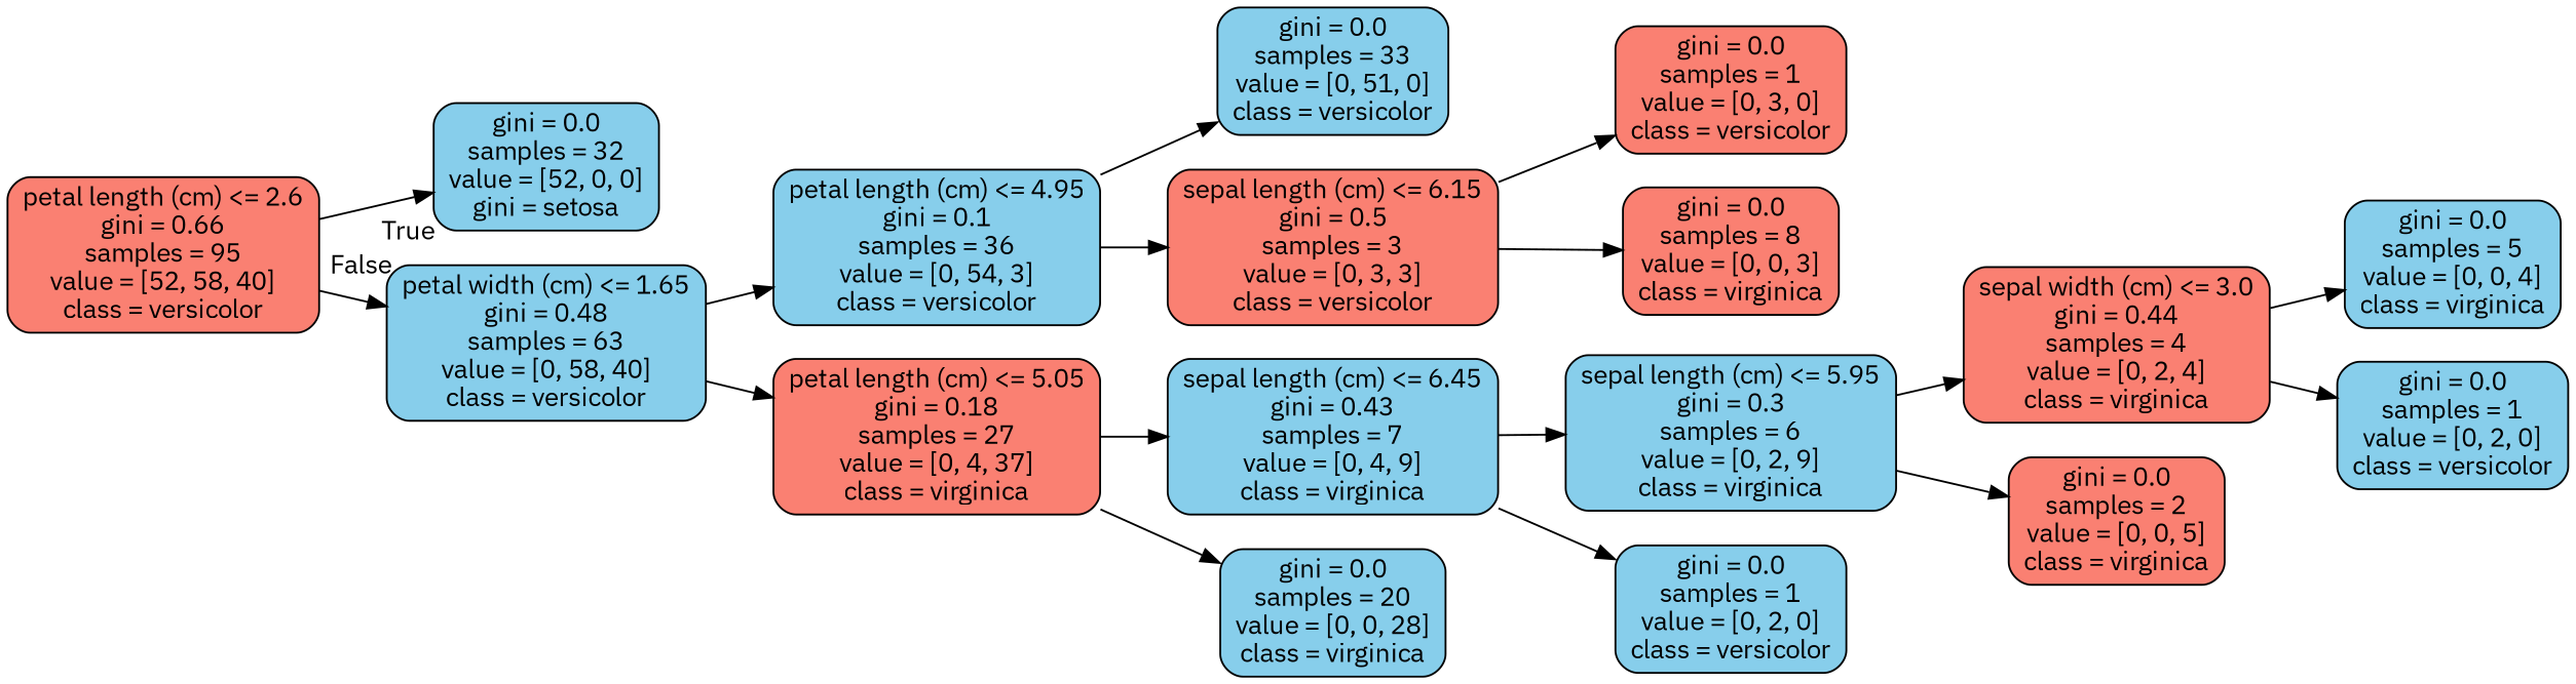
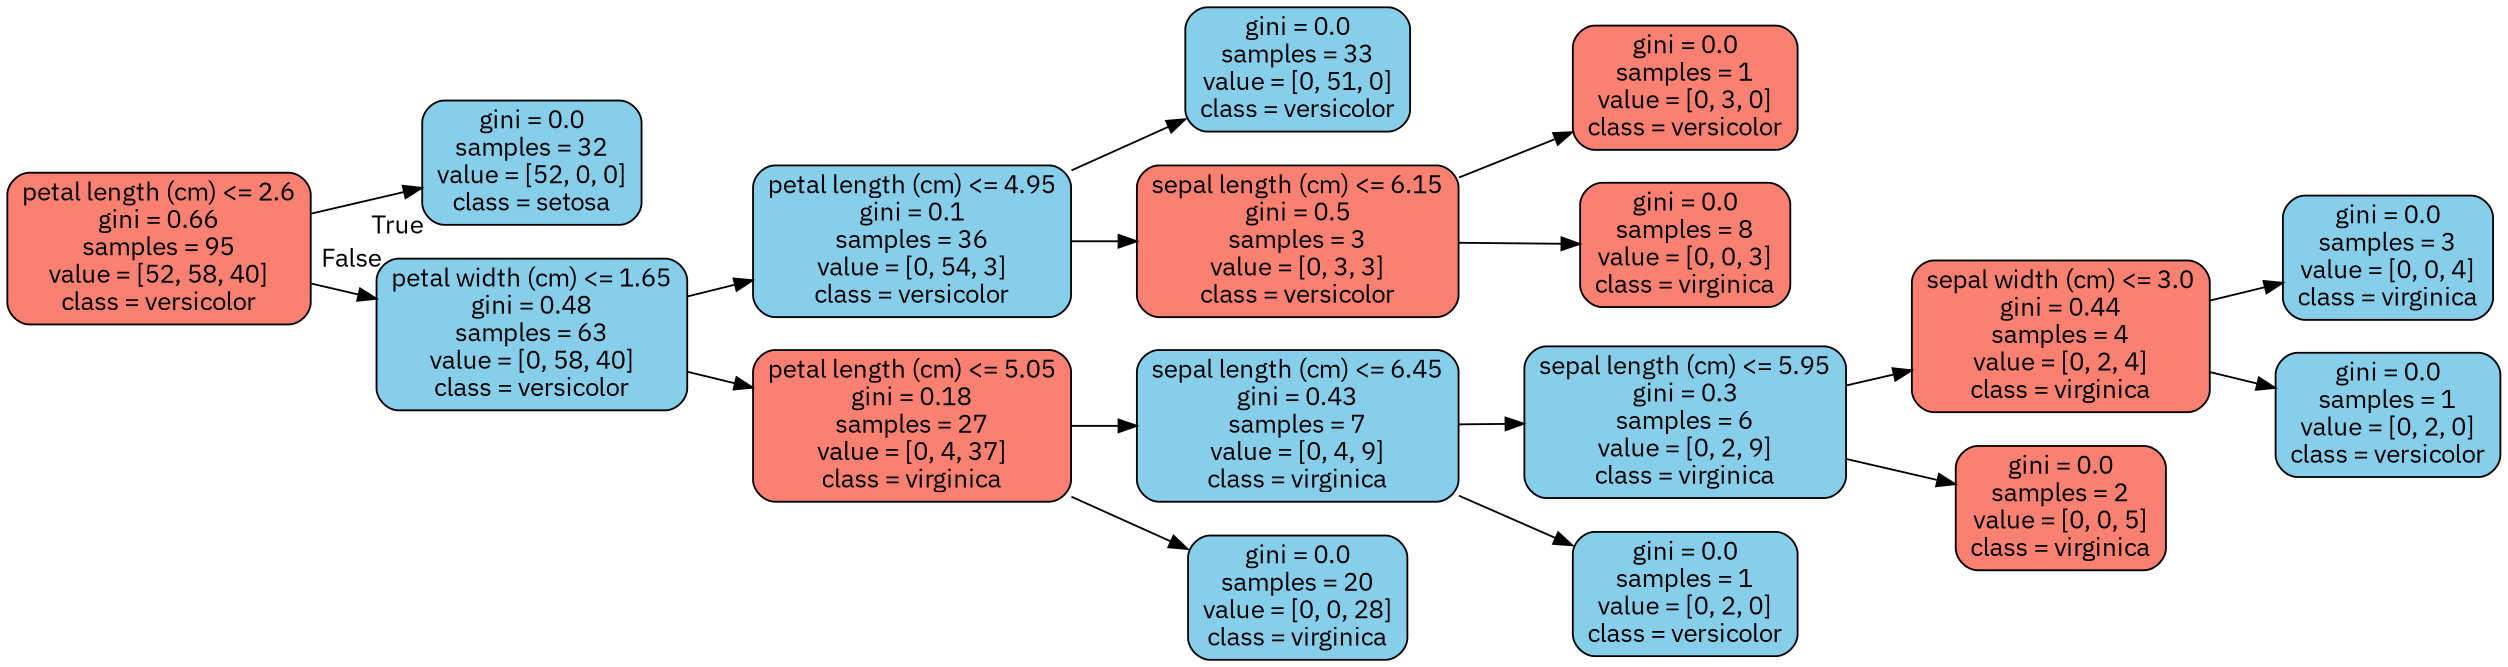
  digraph {
    fontname="IBM Plex Sans"
    rankdir=LR
    node [color=black fillcolor=skyblue fontname="IBM Plex Sans" shape=box style="filled, rounded"]
    edge [fontname="IBM Plex Sans"]
    n1 [fillcolor=salmon label="petal length (cm) <= 2.6\ngini = 0.66\nsamples = 95\nvalue = [52, 58, 40]\nclass = versicolor"]
-   n2 [label="gini = 0.0\nsamples = 32\nvalue = [52, 0, 0]\ngini = setosa"]
+   n2 [label="gini = 0.0\nsamples = 32\nvalue = [52, 0, 0]\nclass = setosa"]
    n3 [label="petal width (cm) <= 1.65\ngini = 0.48\nsamples = 63\nvalue = [0, 58, 40]\nclass = versicolor"]
    n4 [label="petal length (cm) <= 4.95\ngini = 0.1\nsamples = 36\nvalue = [0, 54, 3]\nclass = versicolor"]
    n5 [fillcolor=salmon label="petal length (cm) <= 5.05\ngini = 0.18\nsamples = 27\nvalue = [0, 4, 37]\nclass = virginica"]
    n6 [label="gini = 0.0\nsamples = 33\nvalue = [0, 51, 0]\nclass = versicolor"]
    n7 [fillcolor=salmon label="sepal length (cm) <= 6.15\ngini = 0.5\nsamples = 3\nvalue = [0, 3, 3]\nclass = versicolor"]
    n8 [label="sepal length (cm) <= 6.45\ngini = 0.43\nsamples = 7\nvalue = [0, 4, 9]\nclass = virginica"]
    n9 [label="gini = 0.0\nsamples = 20\nvalue = [0, 0, 28]\nclass = virginica"]
    n10 [fillcolor=salmon label="gini = 0.0\nsamples = 1\nvalue = [0, 3, 0]\nclass = versicolor"]
    n11 [fillcolor=salmon label="gini = 0.0\nsamples = 8\nvalue = [0, 0, 3]\nclass = virginica"]
    n12 [label="sepal length (cm) <= 5.95\ngini = 0.3\nsamples = 6\nvalue = [0, 2, 9]\nclass = virginica"]
    n13 [label="gini = 0.0\nsamples = 1\nvalue = [0, 2, 0]\nclass = versicolor"]
    n14 [fillcolor=salmon label="sepal width (cm) <= 3.0\ngini = 0.44\nsamples = 4\nvalue = [0, 2, 4]\nclass = virginica"]
    n15 [fillcolor=salmon label="gini = 0.0\nsamples = 2\nvalue = [0, 0, 5]\nclass = virginica"]
-   n16 [label="gini = 0.0\nsamples = 5\nvalue = [0, 0, 4]\nclass = virginica"]
+   n16 [label="gini = 0.0\nsamples = 3\nvalue = [0, 0, 4]\nclass = virginica"]
    n17 [label="gini = 0.0\nsamples = 1\nvalue = [0, 2, 0]\nclass = versicolor"]
    n1 -> n2 [headlabel=True labelangle=45 labeldistance=2.5]
    n1 -> n3 [headlabel=False labelangle=-45 labeldistance=2.5]
    n3 -> n4
    n3 -> n5
    n4 -> n6
    n4 -> n7
    n5 -> n8
    n5 -> n9
    n7 -> n10
    n7 -> n11
    n8 -> n12
    n8 -> n13
    n12 -> n14
    n12 -> n15
    n14 -> n16
    n14 -> n17
  }
